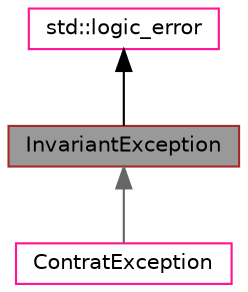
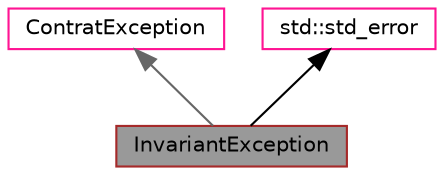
  digraph {
    node [color=deeppink fillcolor=white fontname=Helvetica fontsize=10 shape=box style=filled]
    edge [dir=back fontname=Helvetica fontsize=10 labelfontname=Helvetica labelfontsize=10 style=solid]
    n1 [color=brown fillcolor=grey60 fontcolor=black height=0.2 label=InvariantException width=0.4]
    n2 [height=0.2 label=ContratException width=0.4]
-   n3 [height=0.2 label="std::logic_error" width=0.4]
-   n1 -> n2 [color=gray40]
+   n3 [height=0.2 label="std::std_error" width=0.4]
+   n2 -> n1 [color=gray40]
    n3 -> n1 [color=black]
  }
